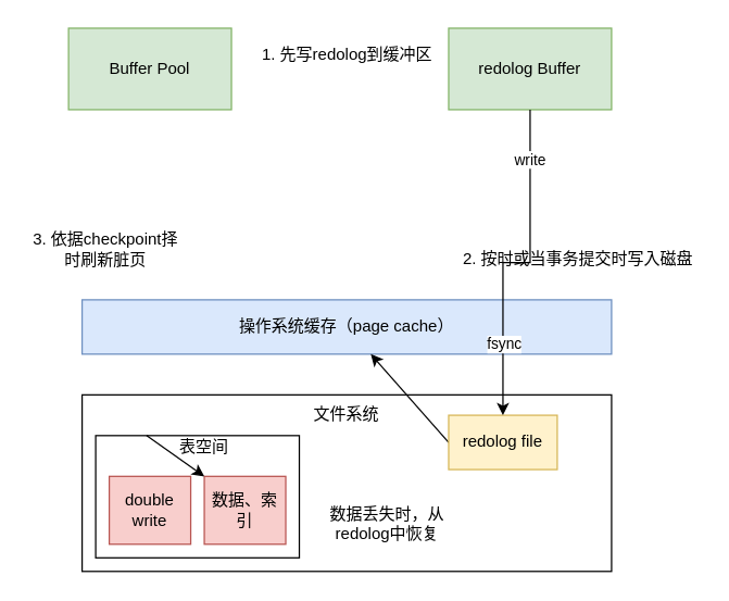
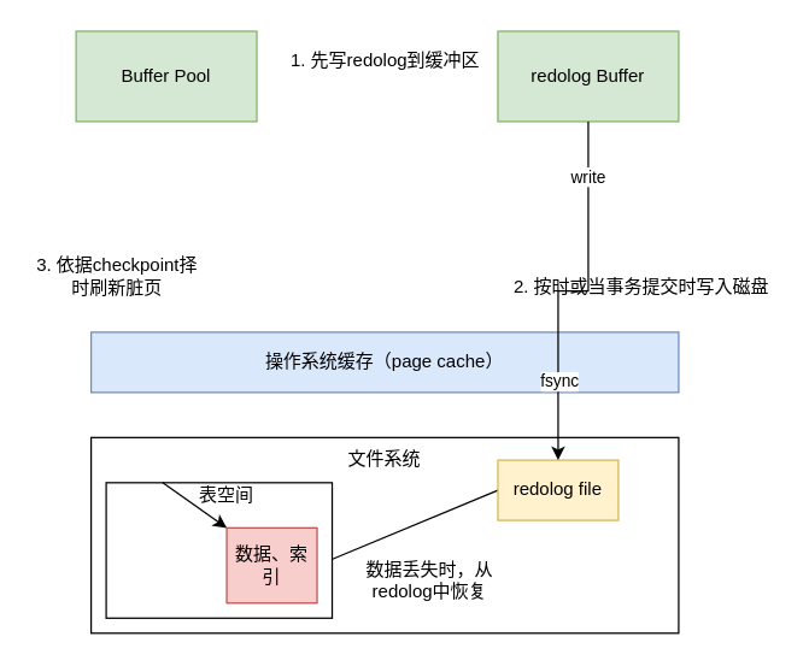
  <mxCell id="0" />
  <mxCell id="1" parent="0" />
  <mxCell id="2" value="Buffer Pool" style="rounded=0;whiteSpace=wrap;html=1;fillColor=#d5e8d4;strokeColor=#82b366;" vertex="1" parent="1"><mxGeometry x="50" y="20" width="120" height="60" as="geometry" /></mxCell>
  <mxCell id="3" value="redolog Buffer" style="rounded=0;whiteSpace=wrap;html=1;fillColor=#d5e8d4;strokeColor=#82b366;" vertex="1" parent="1"><mxGeometry x="330" y="20" width="120" height="60" as="geometry" /></mxCell>
  <mxCell id="4" value="操作系统缓存（page cache）" style="rounded=0;whiteSpace=wrap;html=1;fillColor=#dae8fc;strokeColor=#6c8ebf;" vertex="1" parent="1"><mxGeometry x="60" y="220" width="390" height="40" as="geometry" /></mxCell>
  <mxCell id="5" value="" style="rounded=0;whiteSpace=wrap;html=1;" vertex="1" parent="1"><mxGeometry x="60" y="290" width="390" height="130" as="geometry" /></mxCell>
  <mxCell id="6" value="1. 先写redolog到缓冲区" style="text;html=1;align=center;verticalAlign=middle;resizable=0;points=[];autosize=1;strokeColor=none;fillColor=none;" vertex="1" parent="1"><mxGeometry x="185" y="30" width="140" height="20" as="geometry" /></mxCell>
- <mxCell id="7" style="rounded=0;orthogonalLoop=1;jettySize=auto;html=1;exitX=0;exitY=0.5;exitDx=0;exitDy=0;" edge="1" parent="1" source="8" target="4"><mxGeometry relative="1" as="geometry" /></mxCell>
+ <mxCell id="7" style="rounded=0;orthogonalLoop=1;jettySize=auto;html=1;exitX=0;exitY=0.5;exitDx=0;exitDy=0;entryX=1;entryY=0.5;entryDx=0;entryDy=0;" edge="1" parent="1" source="8" target="17"><mxGeometry relative="1" as="geometry" /></mxCell>
  <mxCell id="8" value="redolog file" style="rounded=0;whiteSpace=wrap;html=1;fillColor=#fff2cc;strokeColor=#d6b656;" vertex="1" parent="1"><mxGeometry x="330" y="305" width="80" height="40" as="geometry" /></mxCell>
  <mxCell id="9" style="edgeStyle=orthogonalEdgeStyle;rounded=0;orthogonalLoop=1;jettySize=auto;html=1;exitX=0.5;exitY=1;exitDx=0;exitDy=0;" edge="1" parent="1" source="3" target="8"><mxGeometry relative="1" as="geometry" /></mxCell>
  <mxCell id="10" value="fsync" style="edgeLabel;html=1;align=center;verticalAlign=middle;resizable=0;points=[];" vertex="1" connectable="0" parent="9"><mxGeometry x="0.568" relative="1" as="geometry"><mxPoint as="offset" /></mxGeometry></mxCell>
  <mxCell id="11" value="write" style="edgeLabel;html=1;align=center;verticalAlign=middle;resizable=0;points=[];" vertex="1" connectable="0" parent="9"><mxGeometry x="-0.704" y="-1" relative="1" as="geometry"><mxPoint as="offset" /></mxGeometry></mxCell>
  <mxCell id="12" value="2. 按时或当事务提交时写入磁盘" style="text;html=1;align=center;verticalAlign=middle;resizable=0;points=[];autosize=1;strokeColor=none;fillColor=none;" vertex="1" parent="1"><mxGeometry x="335" y="180" width="180" height="20" as="geometry" /></mxCell>
  <mxCell id="13" style="rounded=0;orthogonalLoop=1;jettySize=auto;html=1;exitX=0.25;exitY=0;exitDx=0;exitDy=0;entryX=0;entryY=0;entryDx=0;entryDy=0;" edge="1" parent="1" source="14" target="17"><mxGeometry relative="1" as="geometry" /></mxCell>
  <mxCell id="14" value="" style="rounded=0;whiteSpace=wrap;html=1;" vertex="1" parent="1"><mxGeometry x="70" y="320" width="150" height="90" as="geometry" /></mxCell>
  <mxCell id="15" value="表空间" style="text;html=1;strokeColor=none;fillColor=none;align=center;verticalAlign=middle;whiteSpace=wrap;rounded=0;" vertex="1" parent="1"><mxGeometry x="120" y="314" width="60" height="30" as="geometry" /></mxCell>
- <mxCell id="16" value="double write" style="rounded=0;whiteSpace=wrap;html=1;fillColor=#f8cecc;strokeColor=#b85450;" vertex="1" parent="1"><mxGeometry x="80" y="350" width="60" height="50" as="geometry" /></mxCell>
  <mxCell id="17" value="数据、索引" style="rounded=0;whiteSpace=wrap;html=1;fillColor=#f8cecc;strokeColor=#b85450;" vertex="1" parent="1"><mxGeometry x="150" y="350" width="60" height="50" as="geometry" /></mxCell>
  <mxCell id="18" value="文件系统" style="text;html=1;strokeColor=none;fillColor=none;align=center;verticalAlign=middle;whiteSpace=wrap;rounded=0;" vertex="1" parent="1"><mxGeometry x="225" y="290" width="60" height="30" as="geometry" /></mxCell>
  <mxCell id="19" value="3. 依据checkpoint择时刷新脏页" style="text;html=1;strokeColor=none;fillColor=none;align=center;verticalAlign=middle;whiteSpace=wrap;rounded=0;" vertex="1" parent="1"><mxGeometry x="20" y="160" width="115" height="45" as="geometry" /></mxCell>
  <mxCell id="20" value="数据丢失时，从redolog中恢复" style="text;html=1;strokeColor=none;fillColor=none;align=center;verticalAlign=middle;whiteSpace=wrap;rounded=0;" vertex="1" parent="1"><mxGeometry x="230" y="370" width="110" height="30" as="geometry" /></mxCell>
  <mxCell id="21" style="edgeStyle=none;rounded=0;orthogonalLoop=1;jettySize=auto;html=1;exitX=0.25;exitY=0;exitDx=0;exitDy=0;entryX=0;entryY=0;entryDx=0;entryDy=0;" edge="1" parent="1" source="14" target="17"><mxGeometry relative="1" as="geometry" /></mxCell>
